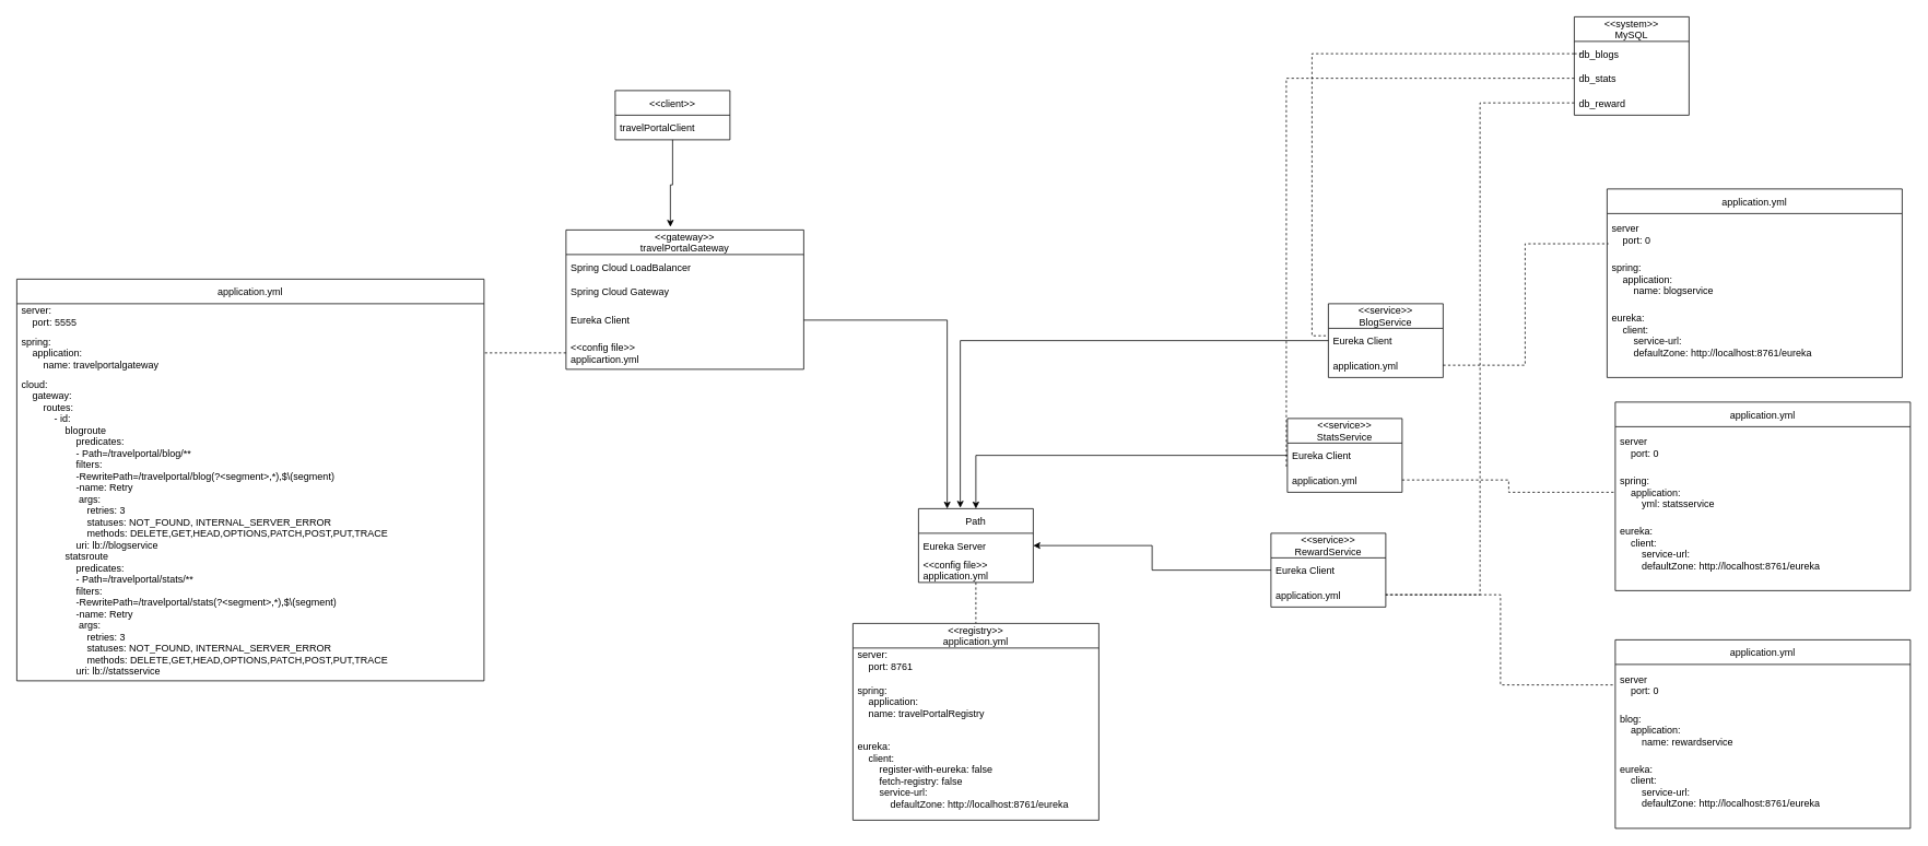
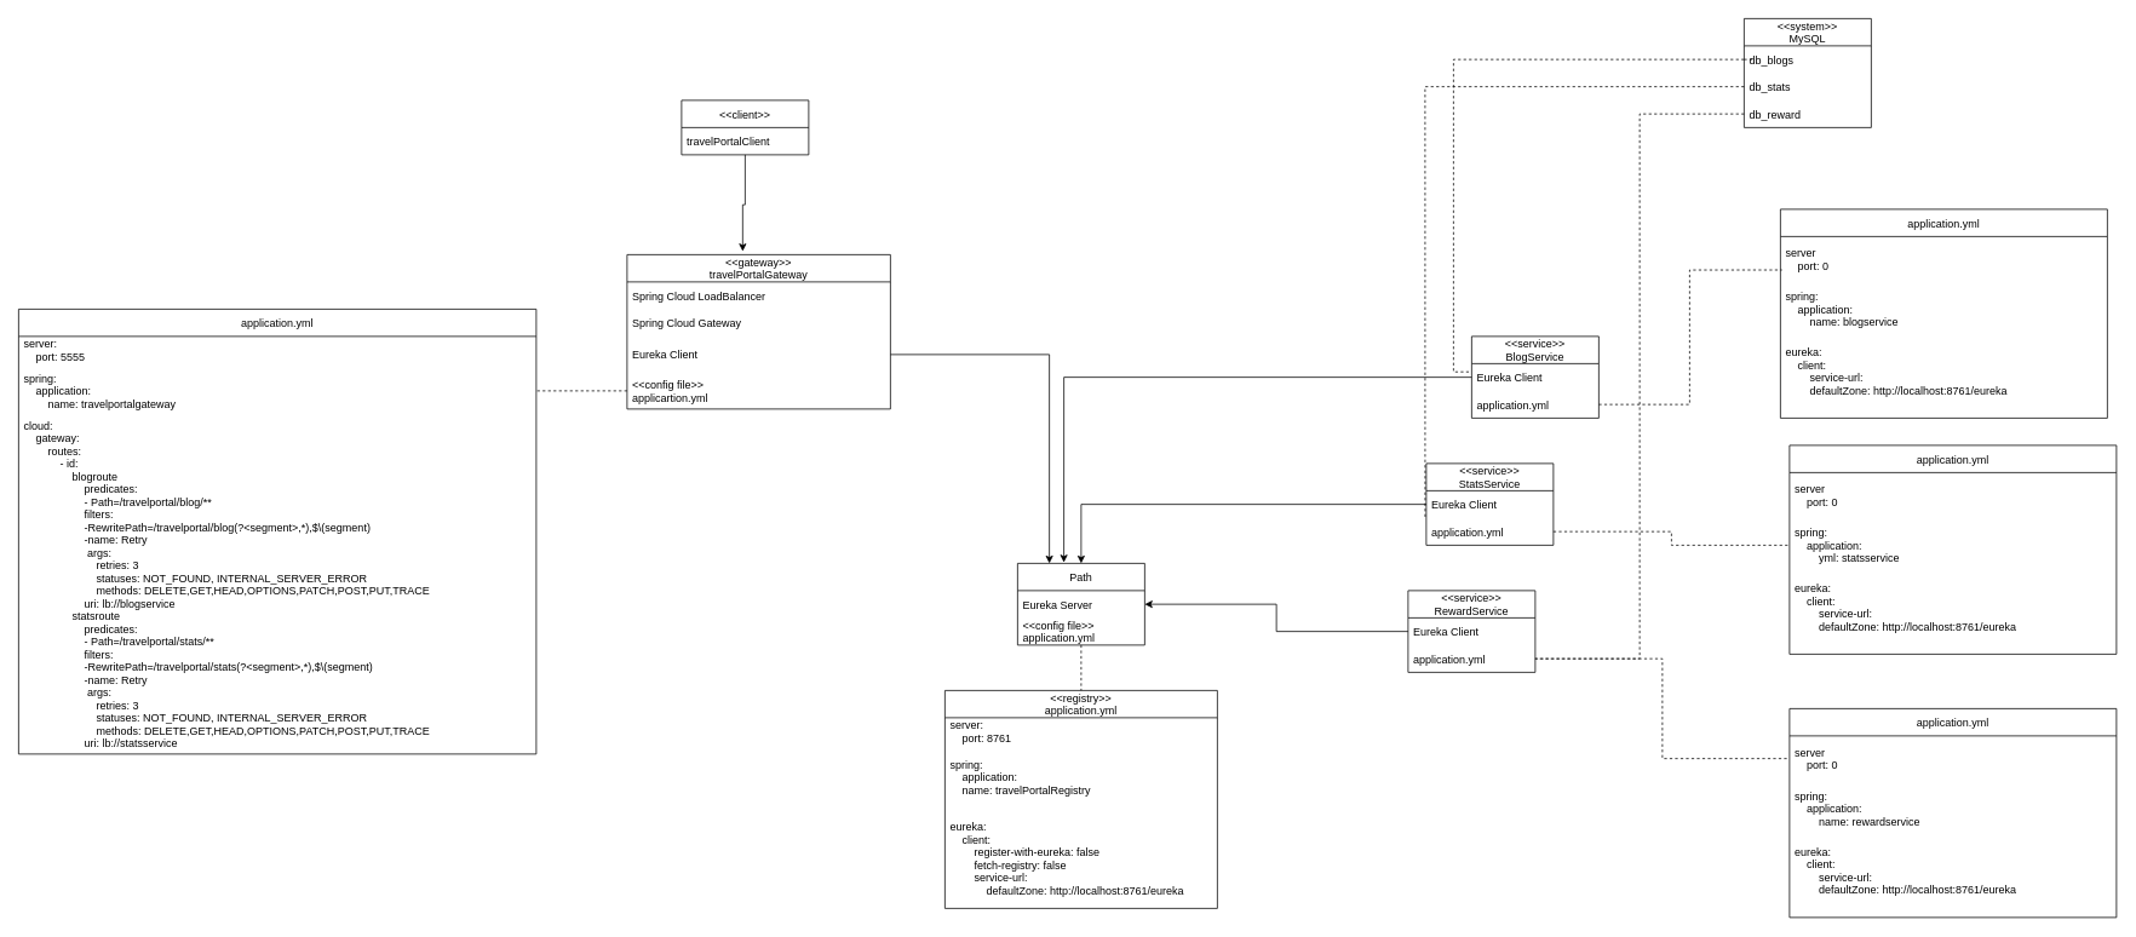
  <mxCell id="0" />
  <mxCell id="1" parent="0" />
  <mxCell id="2" style="edgeStyle=orthogonalEdgeStyle;rounded=0;orthogonalLoop=1;jettySize=auto;html=1;dashed=1;endArrow=none;endFill=0;" edge="1" parent="1" source="3" target="6"><mxGeometry relative="1" as="geometry" /></mxCell>
  <mxCell id="3" value="Path" style="swimlane;fontStyle=0;childLayout=stackLayout;horizontal=1;startSize=30;horizontalStack=0;resizeParent=1;resizeParentMax=0;resizeLast=0;collapsible=1;marginBottom=0;" vertex="1" parent="1"><mxGeometry x="1120" y="620" width="140" height="90" as="geometry" /></mxCell>
  <mxCell id="4" value="Eureka Server" style="text;strokeColor=none;fillColor=none;align=left;verticalAlign=middle;spacingLeft=4;spacingRight=4;overflow=hidden;points=[[0,0.5],[1,0.5]];portConstraint=eastwest;rotatable=0;" vertex="1" parent="3"><mxGeometry y="30" width="140" height="30" as="geometry" /></mxCell>
  <mxCell id="5" value="&lt;&lt;config file&gt;&gt;&#10;application.yml     " style="text;strokeColor=none;fillColor=none;align=left;verticalAlign=middle;spacingLeft=4;spacingRight=4;overflow=hidden;points=[[0,0.5],[1,0.5]];portConstraint=eastwest;rotatable=0;" vertex="1" parent="3"><mxGeometry y="60" width="140" height="30" as="geometry" /></mxCell>
  <mxCell id="6" value="&lt;&lt;registry&gt;&gt;&#10;application.yml" style="swimlane;fontStyle=0;childLayout=stackLayout;horizontal=1;startSize=30;horizontalStack=0;resizeParent=1;resizeParentMax=0;resizeLast=0;collapsible=1;marginBottom=0;" vertex="1" parent="1"><mxGeometry x="1040" y="760" width="300" height="240" as="geometry" /></mxCell>
  <mxCell id="7" value="server:&#10;    port: 8761" style="text;strokeColor=none;fillColor=none;align=left;verticalAlign=middle;spacingLeft=4;spacingRight=4;overflow=hidden;points=[[0,0.5],[1,0.5]];portConstraint=eastwest;rotatable=0;" vertex="1" parent="6"><mxGeometry y="30" width="300" height="30" as="geometry" /></mxCell>
  <mxCell id="8" value="spring:&#10;    application:&#10;    name: travelPortalRegistry" style="text;strokeColor=none;fillColor=none;align=left;verticalAlign=middle;spacingLeft=4;spacingRight=4;overflow=hidden;points=[[0,0.5],[1,0.5]];portConstraint=eastwest;rotatable=0;" vertex="1" parent="6"><mxGeometry y="60" width="300" height="70" as="geometry" /></mxCell>
  <mxCell id="9" value="eureka:&#10;    client:&#10;        register-with-eureka: false&#10;        fetch-registry: false&#10;        service-url:&#10;            defaultZone: http://localhost:8761/eureka" style="text;strokeColor=none;fillColor=none;align=left;verticalAlign=middle;spacingLeft=4;spacingRight=4;overflow=hidden;points=[[0,0.5],[1,0.5]];portConstraint=eastwest;rotatable=0;" vertex="1" parent="6"><mxGeometry y="130" width="300" height="110" as="geometry" /></mxCell>
  <mxCell id="10" style="edgeStyle=orthogonalEdgeStyle;rounded=0;orthogonalLoop=1;jettySize=auto;html=1;entryX=0.364;entryY=-0.011;entryDx=0;entryDy=0;entryPerimeter=0;endArrow=classic;endFill=1;" edge="1" parent="1" source="11" target="3"><mxGeometry relative="1" as="geometry" /></mxCell>
  <mxCell id="11" value="&lt;&lt;service&gt;&gt;&#10;BlogService" style="swimlane;fontStyle=0;childLayout=stackLayout;horizontal=1;startSize=30;horizontalStack=0;resizeParent=1;resizeParentMax=0;resizeLast=0;collapsible=1;marginBottom=0;" vertex="1" parent="1"><mxGeometry x="1620" y="370" width="140" height="90" as="geometry" /></mxCell>
  <mxCell id="12" value="Eureka Client" style="text;strokeColor=none;fillColor=none;align=left;verticalAlign=middle;spacingLeft=4;spacingRight=4;overflow=hidden;points=[[0,0.5],[1,0.5]];portConstraint=eastwest;rotatable=0;" vertex="1" parent="11"><mxGeometry y="30" width="140" height="30" as="geometry" /></mxCell>
  <mxCell id="13" value="application.yml" style="text;strokeColor=none;fillColor=none;align=left;verticalAlign=middle;spacingLeft=4;spacingRight=4;overflow=hidden;points=[[0,0.5],[1,0.5]];portConstraint=eastwest;rotatable=0;" vertex="1" parent="11"><mxGeometry y="60" width="140" height="30" as="geometry" /></mxCell>
  <mxCell id="14" style="edgeStyle=orthogonalEdgeStyle;rounded=0;orthogonalLoop=1;jettySize=auto;html=1;endArrow=classic;endFill=1;" edge="1" parent="1" source="15" target="3"><mxGeometry relative="1" as="geometry" /></mxCell>
  <mxCell id="15" value="&lt;&lt;service&gt;&gt;&#10;StatsService" style="swimlane;fontStyle=0;childLayout=stackLayout;horizontal=1;startSize=30;horizontalStack=0;resizeParent=1;resizeParentMax=0;resizeLast=0;collapsible=1;marginBottom=0;" vertex="1" parent="1"><mxGeometry x="1570" y="510" width="140" height="90" as="geometry" /></mxCell>
  <mxCell id="16" value="Eureka Client" style="text;strokeColor=none;fillColor=none;align=left;verticalAlign=middle;spacingLeft=4;spacingRight=4;overflow=hidden;points=[[0,0.5],[1,0.5]];portConstraint=eastwest;rotatable=0;" vertex="1" parent="15"><mxGeometry y="30" width="140" height="30" as="geometry" /></mxCell>
  <mxCell id="17" value="application.yml" style="text;strokeColor=none;fillColor=none;align=left;verticalAlign=middle;spacingLeft=4;spacingRight=4;overflow=hidden;points=[[0,0.5],[1,0.5]];portConstraint=eastwest;rotatable=0;" vertex="1" parent="15"><mxGeometry y="60" width="140" height="30" as="geometry" /></mxCell>
  <mxCell id="18" style="edgeStyle=orthogonalEdgeStyle;rounded=0;orthogonalLoop=1;jettySize=auto;html=1;endArrow=classic;endFill=1;" edge="1" parent="1" source="19" target="4"><mxGeometry relative="1" as="geometry" /></mxCell>
  <mxCell id="19" value="&lt;&lt;service&gt;&gt;&#10;RewardService" style="swimlane;fontStyle=0;childLayout=stackLayout;horizontal=1;startSize=30;horizontalStack=0;resizeParent=1;resizeParentMax=0;resizeLast=0;collapsible=1;marginBottom=0;" vertex="1" parent="1"><mxGeometry x="1550" y="650" width="140" height="90" as="geometry" /></mxCell>
  <mxCell id="20" value="Eureka Client" style="text;strokeColor=none;fillColor=none;align=left;verticalAlign=middle;spacingLeft=4;spacingRight=4;overflow=hidden;points=[[0,0.5],[1,0.5]];portConstraint=eastwest;rotatable=0;" vertex="1" parent="19"><mxGeometry y="30" width="140" height="30" as="geometry" /></mxCell>
  <mxCell id="21" value="application.yml" style="text;strokeColor=none;fillColor=none;align=left;verticalAlign=middle;spacingLeft=4;spacingRight=4;overflow=hidden;points=[[0,0.5],[1,0.5]];portConstraint=eastwest;rotatable=0;" vertex="1" parent="19"><mxGeometry y="60" width="140" height="30" as="geometry" /></mxCell>
  <mxCell id="22" value="application.yml" style="swimlane;fontStyle=0;childLayout=stackLayout;horizontal=1;startSize=30;horizontalStack=0;resizeParent=1;resizeParentMax=0;resizeLast=0;collapsible=1;marginBottom=0;" vertex="1" parent="1"><mxGeometry x="1960" width="360" height="230" as="geometry" y="230" /></mxCell>
  <mxCell id="23" value="server&#10;    port: 0" style="text;strokeColor=none;fillColor=none;align=left;verticalAlign=middle;spacingLeft=4;spacingRight=4;overflow=hidden;points=[[0,0.5],[1,0.5]];portConstraint=eastwest;rotatable=0;" vertex="1" parent="22"><mxGeometry y="30" width="360" height="50" as="geometry" /></mxCell>
  <mxCell id="24" value="spring:&#10;    application:&#10;        name: blogservice" style="text;strokeColor=none;fillColor=none;align=left;verticalAlign=middle;spacingLeft=4;spacingRight=4;overflow=hidden;points=[[0,0.5],[1,0.5]];portConstraint=eastwest;rotatable=0;" vertex="1" parent="22"><mxGeometry y="80" width="360" height="60" as="geometry" /></mxCell>
  <mxCell id="25" value="eureka:&#10;    client:&#10;        service-url:&#10;        defaultZone: http://localhost:8761/eureka&#10;" style="text;strokeColor=none;fillColor=none;align=left;verticalAlign=middle;spacingLeft=4;spacingRight=4;overflow=hidden;points=[[0,0.5],[1,0.5]];portConstraint=eastwest;rotatable=0;" vertex="1" parent="22"><mxGeometry y="140" width="360" height="90" as="geometry" /></mxCell>
  <mxCell id="26" style="edgeStyle=orthogonalEdgeStyle;rounded=0;orthogonalLoop=1;jettySize=auto;html=1;entryX=0.005;entryY=0.737;entryDx=0;entryDy=0;entryPerimeter=0;dashed=1;endArrow=none;endFill=0;" edge="1" parent="1" source="13" target="23"><mxGeometry relative="1" as="geometry" /></mxCell>
  <mxCell id="27" value="application.yml" style="swimlane;fontStyle=0;childLayout=stackLayout;horizontal=1;startSize=30;horizontalStack=0;resizeParent=1;resizeParentMax=0;resizeLast=0;collapsible=1;marginBottom=0;" vertex="1" parent="1"><mxGeometry x="1970" y="490" width="360" height="230" as="geometry" /></mxCell>
  <mxCell id="28" value="server&#10;    port: 0" style="text;strokeColor=none;fillColor=none;align=left;verticalAlign=middle;spacingLeft=4;spacingRight=4;overflow=hidden;points=[[0,0.5],[1,0.5]];portConstraint=eastwest;rotatable=0;" vertex="1" parent="27"><mxGeometry y="30" width="360" height="50" as="geometry" /></mxCell>
  <mxCell id="29" value="spring:&#10;    application:&#10;        yml: statsservice" style="text;strokeColor=none;fillColor=none;align=left;verticalAlign=middle;spacingLeft=4;spacingRight=4;overflow=hidden;points=[[0,0.5],[1,0.5]];portConstraint=eastwest;rotatable=0;" vertex="1" parent="27"><mxGeometry y="80" width="360" height="60" as="geometry" /></mxCell>
  <mxCell id="30" value="eureka:&#10;    client:&#10;        service-url:&#10;        defaultZone: http://localhost:8761/eureka&#10;" style="text;strokeColor=none;fillColor=none;align=left;verticalAlign=middle;spacingLeft=4;spacingRight=4;overflow=hidden;points=[[0,0.5],[1,0.5]];portConstraint=eastwest;rotatable=0;" vertex="1" parent="27"><mxGeometry y="140" width="360" height="90" as="geometry" /></mxCell>
  <mxCell id="31" style="edgeStyle=orthogonalEdgeStyle;rounded=0;orthogonalLoop=1;jettySize=auto;html=1;dashed=1;endArrow=none;endFill=0;" edge="1" parent="1" source="17" target="29"><mxGeometry relative="1" as="geometry" /></mxCell>
  <mxCell id="32" value="application.yml" style="swimlane;fontStyle=0;childLayout=stackLayout;horizontal=1;startSize=30;horizontalStack=0;resizeParent=1;resizeParentMax=0;resizeLast=0;collapsible=1;marginBottom=0;" vertex="1" parent="1"><mxGeometry x="1970" y="780" width="360" height="230" as="geometry" /></mxCell>
  <mxCell id="33" value="server&#10;    port: 0" style="text;strokeColor=none;fillColor=none;align=left;verticalAlign=middle;spacingLeft=4;spacingRight=4;overflow=hidden;points=[[0,0.5],[1,0.5]];portConstraint=eastwest;rotatable=0;" vertex="1" parent="32"><mxGeometry y="30" width="360" height="50" as="geometry" /></mxCell>
- <mxCell id="34" value="blog:&#10;    application:&#10;        name: rewardservice" style="text;strokeColor=none;fillColor=none;align=left;verticalAlign=middle;spacingLeft=4;spacingRight=4;overflow=hidden;points=[[0,0.5],[1,0.5]];portConstraint=eastwest;rotatable=0;" vertex="1" parent="32"><mxGeometry y="80" width="360" height="60" as="geometry" /></mxCell>
+ <mxCell id="34" value="spring:&#10;    application:&#10;        name: rewardservice" style="text;strokeColor=none;fillColor=none;align=left;verticalAlign=middle;spacingLeft=4;spacingRight=4;overflow=hidden;points=[[0,0.5],[1,0.5]];portConstraint=eastwest;rotatable=0;" vertex="1" parent="32"><mxGeometry y="80" width="360" height="60" as="geometry" /></mxCell>
  <mxCell id="35" value="eureka:&#10;    client:&#10;        service-url:&#10;        defaultZone: http://localhost:8761/eureka&#10;" style="text;strokeColor=none;fillColor=none;align=left;verticalAlign=middle;spacingLeft=4;spacingRight=4;overflow=hidden;points=[[0,0.5],[1,0.5]];portConstraint=eastwest;rotatable=0;" vertex="1" parent="32"><mxGeometry y="140" width="360" height="90" as="geometry" /></mxCell>
  <mxCell id="36" style="edgeStyle=orthogonalEdgeStyle;rounded=0;orthogonalLoop=1;jettySize=auto;html=1;dashed=1;endArrow=none;endFill=0;" edge="1" parent="1" source="21" target="33"><mxGeometry relative="1" as="geometry" /></mxCell>
  <mxCell id="37" value="&lt;&lt;system&gt;&gt;&#10;MySQL" style="swimlane;fontStyle=0;childLayout=stackLayout;horizontal=1;startSize=30;horizontalStack=0;resizeParent=1;resizeParentMax=0;resizeLast=0;collapsible=1;marginBottom=0;" vertex="1" parent="1"><mxGeometry x="1920" y="20" width="140" height="120" as="geometry" /></mxCell>
  <mxCell id="38" value="db_blogs" style="text;strokeColor=none;fillColor=none;align=left;verticalAlign=middle;spacingLeft=4;spacingRight=4;overflow=hidden;points=[[0,0.5],[1,0.5]];portConstraint=eastwest;rotatable=0;" vertex="1" parent="37"><mxGeometry y="30" width="140" height="30" as="geometry" /></mxCell>
  <mxCell id="39" value="db_stats" style="text;strokeColor=none;fillColor=none;align=left;verticalAlign=middle;spacingLeft=4;spacingRight=4;overflow=hidden;points=[[0,0.5],[1,0.5]];portConstraint=eastwest;rotatable=0;" vertex="1" parent="37"><mxGeometry y="60" width="140" height="30" as="geometry" /></mxCell>
  <mxCell id="40" value="db_reward" style="text;strokeColor=none;fillColor=none;align=left;verticalAlign=middle;spacingLeft=4;spacingRight=4;overflow=hidden;points=[[0,0.5],[1,0.5]];portConstraint=eastwest;rotatable=0;" vertex="1" parent="37"><mxGeometry y="90" width="140" height="30" as="geometry" /></mxCell>
  <mxCell id="41" style="edgeStyle=orthogonalEdgeStyle;rounded=0;orthogonalLoop=1;jettySize=auto;html=1;exitX=0;exitY=0.5;exitDx=0;exitDy=0;entryX=0.071;entryY=0.495;entryDx=0;entryDy=0;entryPerimeter=0;dashed=1;endArrow=none;endFill=0;" edge="1" parent="37" source="38" target="38"><mxGeometry relative="1" as="geometry" /></mxCell>
  <mxCell id="42" style="edgeStyle=orthogonalEdgeStyle;rounded=0;orthogonalLoop=1;jettySize=auto;html=1;dashed=1;endArrow=none;endFill=0;" edge="1" parent="1" source="40" target="21"><mxGeometry relative="1" as="geometry" /></mxCell>
  <mxCell id="43" style="edgeStyle=orthogonalEdgeStyle;rounded=0;orthogonalLoop=1;jettySize=auto;html=1;entryX=-0.009;entryY=0.004;entryDx=0;entryDy=0;entryPerimeter=0;dashed=1;endArrow=none;endFill=0;" edge="1" parent="1" source="39" target="17"><mxGeometry relative="1" as="geometry" /></mxCell>
  <mxCell id="44" style="edgeStyle=orthogonalEdgeStyle;rounded=0;orthogonalLoop=1;jettySize=auto;html=1;entryX=-0.001;entryY=0.302;entryDx=0;entryDy=0;entryPerimeter=0;dashed=1;endArrow=none;endFill=0;" edge="1" parent="1" source="38" target="12"><mxGeometry relative="1" as="geometry" /></mxCell>
  <mxCell id="45" value="&lt;&lt;gateway&gt;&gt;&#10;travelPortalGateway" style="swimlane;fontStyle=0;childLayout=stackLayout;horizontal=1;startSize=30;horizontalStack=0;resizeParent=1;resizeParentMax=0;resizeLast=0;collapsible=1;marginBottom=0;" vertex="1" parent="1"><mxGeometry x="690" y="280" width="290" height="170" as="geometry" /></mxCell>
  <mxCell id="46" value="Spring Cloud LoadBalancer" style="text;strokeColor=none;fillColor=none;align=left;verticalAlign=middle;spacingLeft=4;spacingRight=4;overflow=hidden;points=[[0,0.5],[1,0.5]];portConstraint=eastwest;rotatable=0;" vertex="1" parent="45"><mxGeometry y="30" width="290" height="30" as="geometry" /></mxCell>
  <mxCell id="47" value="Spring Cloud Gateway" style="text;strokeColor=none;fillColor=none;align=left;verticalAlign=middle;spacingLeft=4;spacingRight=4;overflow=hidden;points=[[0,0.5],[1,0.5]];portConstraint=eastwest;rotatable=0;" vertex="1" parent="45"><mxGeometry y="60" width="290" height="30" as="geometry" /></mxCell>
  <mxCell id="48" value="Eureka Client" style="text;strokeColor=none;fillColor=none;align=left;verticalAlign=middle;spacingLeft=4;spacingRight=4;overflow=hidden;points=[[0,0.5],[1,0.5]];portConstraint=eastwest;rotatable=0;" vertex="1" parent="45"><mxGeometry y="90" width="290" height="40" as="geometry" /></mxCell>
  <mxCell id="49" value="&lt;&lt;config file&gt;&gt;&#10;applicartion.yml" style="text;strokeColor=none;fillColor=none;align=left;verticalAlign=middle;spacingLeft=4;spacingRight=4;overflow=hidden;points=[[0,0.5],[1,0.5]];portConstraint=eastwest;rotatable=0;" vertex="1" parent="45"><mxGeometry y="130" width="290" height="40" as="geometry" /></mxCell>
  <mxCell id="50" style="edgeStyle=orthogonalEdgeStyle;rounded=0;orthogonalLoop=1;jettySize=auto;html=1;entryX=0.25;entryY=0;entryDx=0;entryDy=0;endArrow=classic;endFill=1;" edge="1" parent="1" source="48" target="3"><mxGeometry relative="1" as="geometry" /></mxCell>
  <mxCell id="51" value="application.yml" style="swimlane;fontStyle=0;childLayout=stackLayout;horizontal=1;startSize=30;horizontalStack=0;resizeParent=1;resizeParentMax=0;resizeLast=0;collapsible=1;marginBottom=0;" vertex="1" parent="1"><mxGeometry x="20" y="340" width="570" height="490" as="geometry" /></mxCell>
  <mxCell id="52" value="server:&#10;    port: 5555    " style="text;strokeColor=none;fillColor=none;align=left;verticalAlign=middle;spacingLeft=4;spacingRight=4;overflow=hidden;points=[[0,0.5],[1,0.5]];portConstraint=eastwest;rotatable=0;" vertex="1" parent="51"><mxGeometry y="30" width="570" height="30" as="geometry" /></mxCell>
  <mxCell id="53" value="spring:&#10;    application:&#10;        name: travelportalgateway" style="text;strokeColor=none;fillColor=none;align=left;verticalAlign=middle;spacingLeft=4;spacingRight=4;overflow=hidden;points=[[0,0.5],[1,0.5]];portConstraint=eastwest;rotatable=0;" vertex="1" parent="51"><mxGeometry y="60" width="570" height="60" as="geometry" /></mxCell>
  <mxCell id="54" value="cloud:&#10;    gateway:&#10;        routes:&#10;            - id: &#10;                blogroute&#10;                    predicates:&#10;                    - Path=/travelportal/blog/**&#10;                    filters:&#10;                    -RewritePath=/travelportal/blog(?&lt;segment&gt;,*),$\(segment)&#10;                    -name: Retry&#10;                     args:&#10;                        retries: 3&#10;                        statuses: NOT_FOUND, INTERNAL_SERVER_ERROR&#10;                        methods: DELETE,GET,HEAD,OPTIONS,PATCH,POST,PUT,TRACE&#10;                    uri: lb://blogservice&#10;                statsroute&#10;                    predicates:&#10;                    - Path=/travelportal/stats/**&#10;                    filters:&#10;                    -RewritePath=/travelportal/stats(?&lt;segment&gt;,*),$\(segment)&#10;                    -name: Retry&#10;                     args:&#10;                        retries: 3&#10;                        statuses: NOT_FOUND, INTERNAL_SERVER_ERROR&#10;                        methods: DELETE,GET,HEAD,OPTIONS,PATCH,POST,PUT,TRACE&#10;                    uri: lb://statsservice&#10;&#10;                &#10;            " style="text;strokeColor=none;fillColor=none;align=left;verticalAlign=middle;spacingLeft=4;spacingRight=4;overflow=hidden;points=[[0,0.5],[1,0.5]];portConstraint=eastwest;rotatable=0;" vertex="1" parent="51"><mxGeometry y="120" width="570" height="370" as="geometry" /></mxCell>
  <mxCell id="55" style="edgeStyle=orthogonalEdgeStyle;rounded=0;orthogonalLoop=1;jettySize=auto;html=1;entryX=1;entryY=0.5;entryDx=0;entryDy=0;endArrow=none;endFill=0;dashed=1;" edge="1" parent="1" source="49" target="53"><mxGeometry relative="1" as="geometry" /></mxCell>
  <mxCell id="56" style="edgeStyle=orthogonalEdgeStyle;rounded=0;orthogonalLoop=1;jettySize=auto;html=1;entryX=0.439;entryY=-0.022;entryDx=0;entryDy=0;entryPerimeter=0;endArrow=classic;endFill=1;" edge="1" parent="1" source="57" target="45"><mxGeometry relative="1" as="geometry" /></mxCell>
  <mxCell id="57" value="&lt;&lt;client&gt;&gt;" style="swimlane;fontStyle=0;childLayout=stackLayout;horizontal=1;startSize=30;horizontalStack=0;resizeParent=1;resizeParentMax=0;resizeLast=0;collapsible=1;marginBottom=0;" vertex="1" parent="1"><mxGeometry x="750" y="110" width="140" height="60" as="geometry" /></mxCell>
  <mxCell id="58" value="travelPortalClient" style="text;strokeColor=none;fillColor=none;align=left;verticalAlign=middle;spacingLeft=4;spacingRight=4;overflow=hidden;points=[[0,0.5],[1,0.5]];portConstraint=eastwest;rotatable=0;" vertex="1" parent="57"><mxGeometry y="30" width="140" height="30" as="geometry" /></mxCell>
